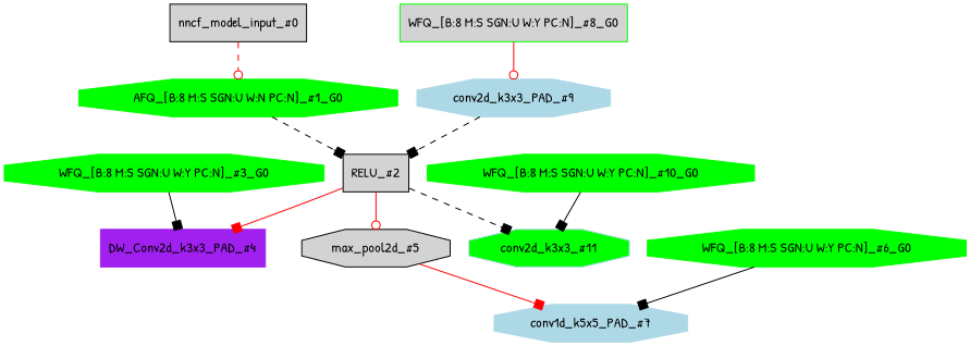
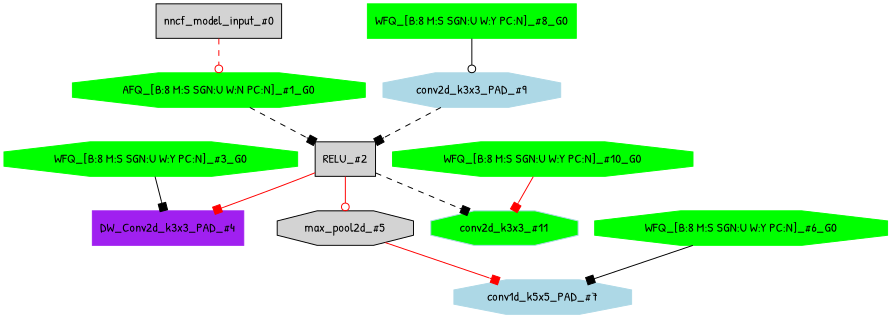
  strict digraph {
    fontname="Patrick Hand"
    node [fontname="Patrick Hand" shape=octagon style=filled type=symmetric_quantize color=green]
    edge [arrowhead=box color=black fontname="Patrick Hand" style=solid]
    n1 [label="nncf_model_input_#0" shape=box type=nncf_model_input color=""]
    n2 [label="AFQ_[B:8 M:S SGN:U W:N PC:N]_#1_G0" scope=SymmetricQuantizer]
    n3 [label="RELU_#2" scope="MultiBranchesModel/ReLU" shape=box type=RELU color=""]
    n4 [color=purple label="DW_Conv2d_k3x3_PAD_#4" scope="MultiBranchesModel/NNCFConv2d[conv_a]" shape=box type=conv2d]
    n5 [label="max_pool2d_#5" scope="MultiBranchesModel/MaxPool2d[max_pool_b]" type=max_pool2d color=""]
    n6 [color=lightblue fillcolor=green label="conv2d_k3x3_#11" scope="MultiBranchesModel/NNCFConv2d[conv_d]" type=conv2d]
    n7 [color=lightblue label="conv1d_k5x5_PAD_#7" scope="MultiBranchesModel/NNCFConv2d[conv_b]" type=conv2d]
    n8 [color=lightblue label="conv2d_k3x3_PAD_#9" scope="MultiBranchesModel/NNCFConv2d[conv_c]" type=conv2d]
    n9 [label="WFQ_[B:8 M:S SGN:U W:Y PC:N]_#3_G0" scope="MultiBranchesModel/NNCFConv2d[conv_a]/ModuleDict[pre_ops]/UpdateWeight[0]/SymmetricQuantizer[op]"]
    n10 [label="WFQ_[B:8 M:S SGN:U W:Y PC:N]_#6_G0" scope="MultiBranchesModel/NNCFConv2d[conv_b]/ModuleDict[pre_ops]/UpdateWeight[0]/SymmetricQuantizer[op]"]
-   n11 [label="WFQ_[B:8 M:S SGN:U W:Y PC:N]_#8_G0" scope="MultiBranchesModel/NNCFConv2d[conv_c]/ModuleDict[pre_ops]/UpdateWeight[0]/SymmetricQuantizer[op]" shape=box fillcolor=lightgrey]
+   n11 [label="WFQ_[B:8 M:S SGN:U W:Y PC:N]_#8_G0" scope="MultiBranchesModel/NNCFConv2d[conv_c]/ModuleDict[pre_ops]/UpdateWeight[0]/SymmetricQuantizer[op]" shape=box]
    n12 [label="WFQ_[B:8 M:S SGN:U W:Y PC:N]_#10_G0" scope="MultiBranchesModel/NNCFConv2d[conv_d]/ModuleDict[pre_ops]/UpdateWeight[0]/SymmetricQuantizer[op]"]
    n1 -> n2 [arrowhead=odot color=red style=dashed]
    n2 -> n3 [style=dashed]
    n3 -> n4 [color=red]
    n3 -> n5 [arrowhead=odot color=red]
    n3 -> n6 [style=dashed]
    n5 -> n7 [color=red]
    n8 -> n3 [style=dashed]
    n9 -> n4
    n10 -> n7
-   n11 -> n8 [arrowhead=odot color=red]
-   n12 -> n6
+   n11 -> n8 [arrowhead=odot]
+   n12 -> n6 [color=red]
  }
